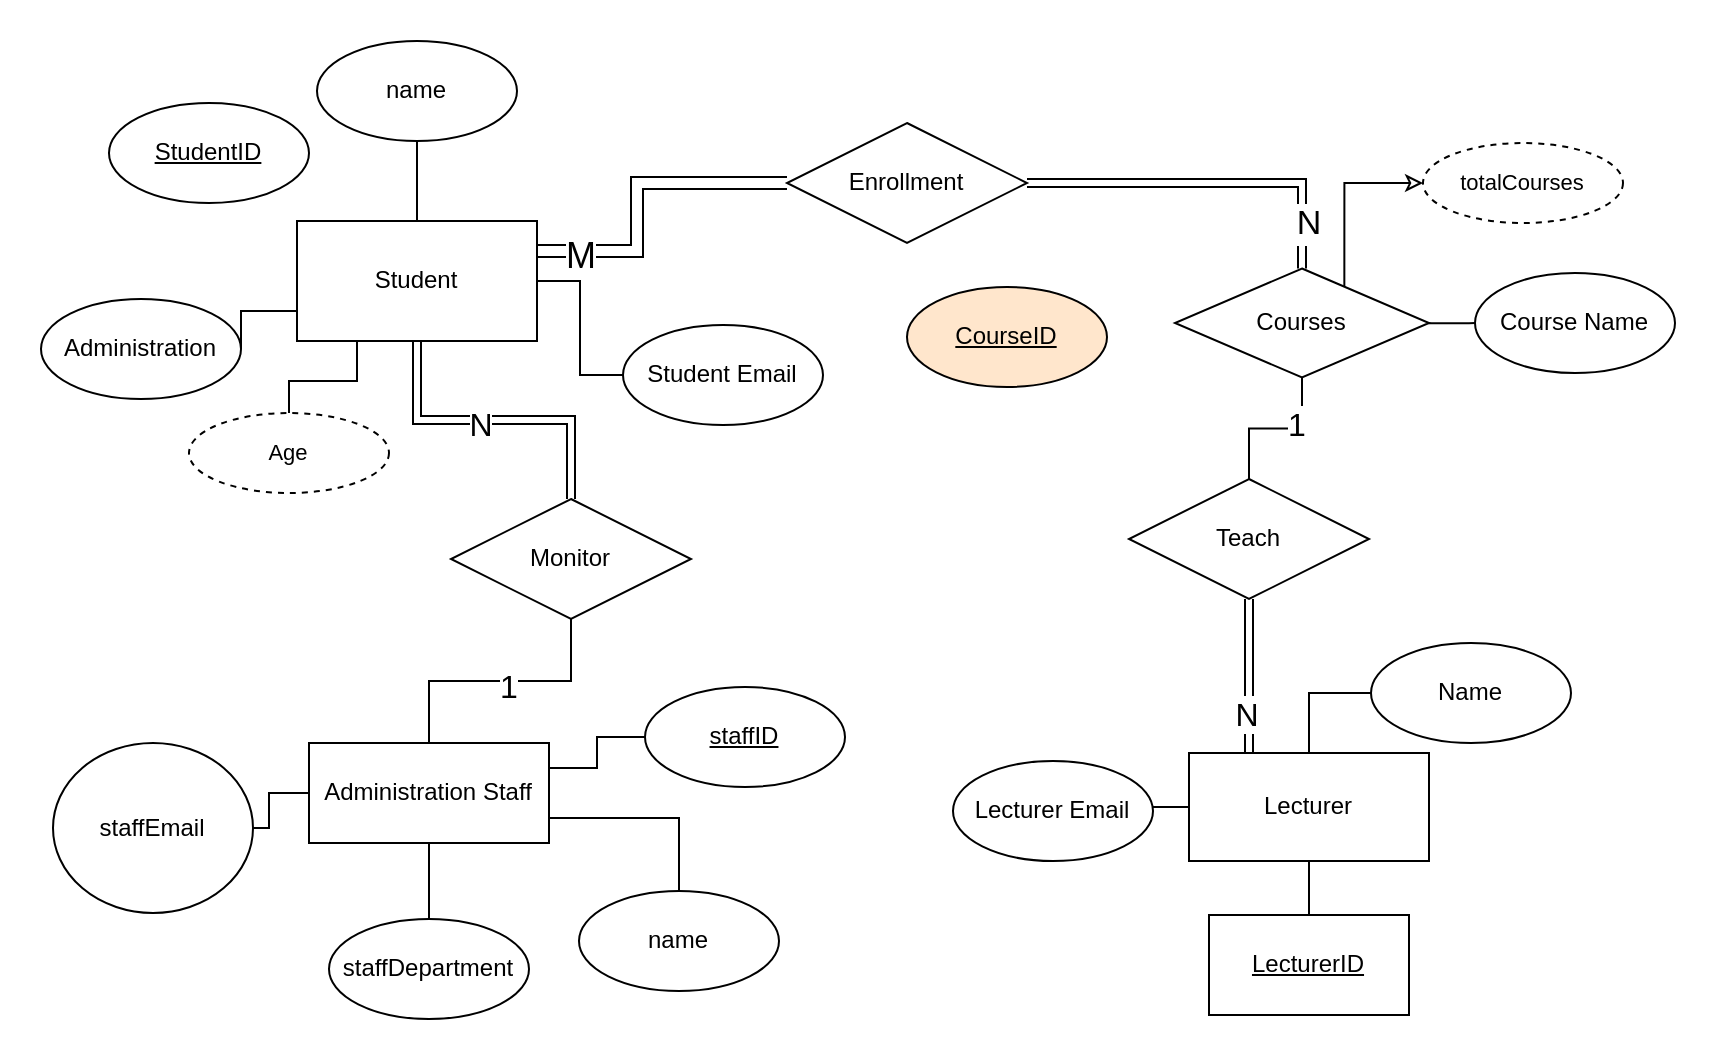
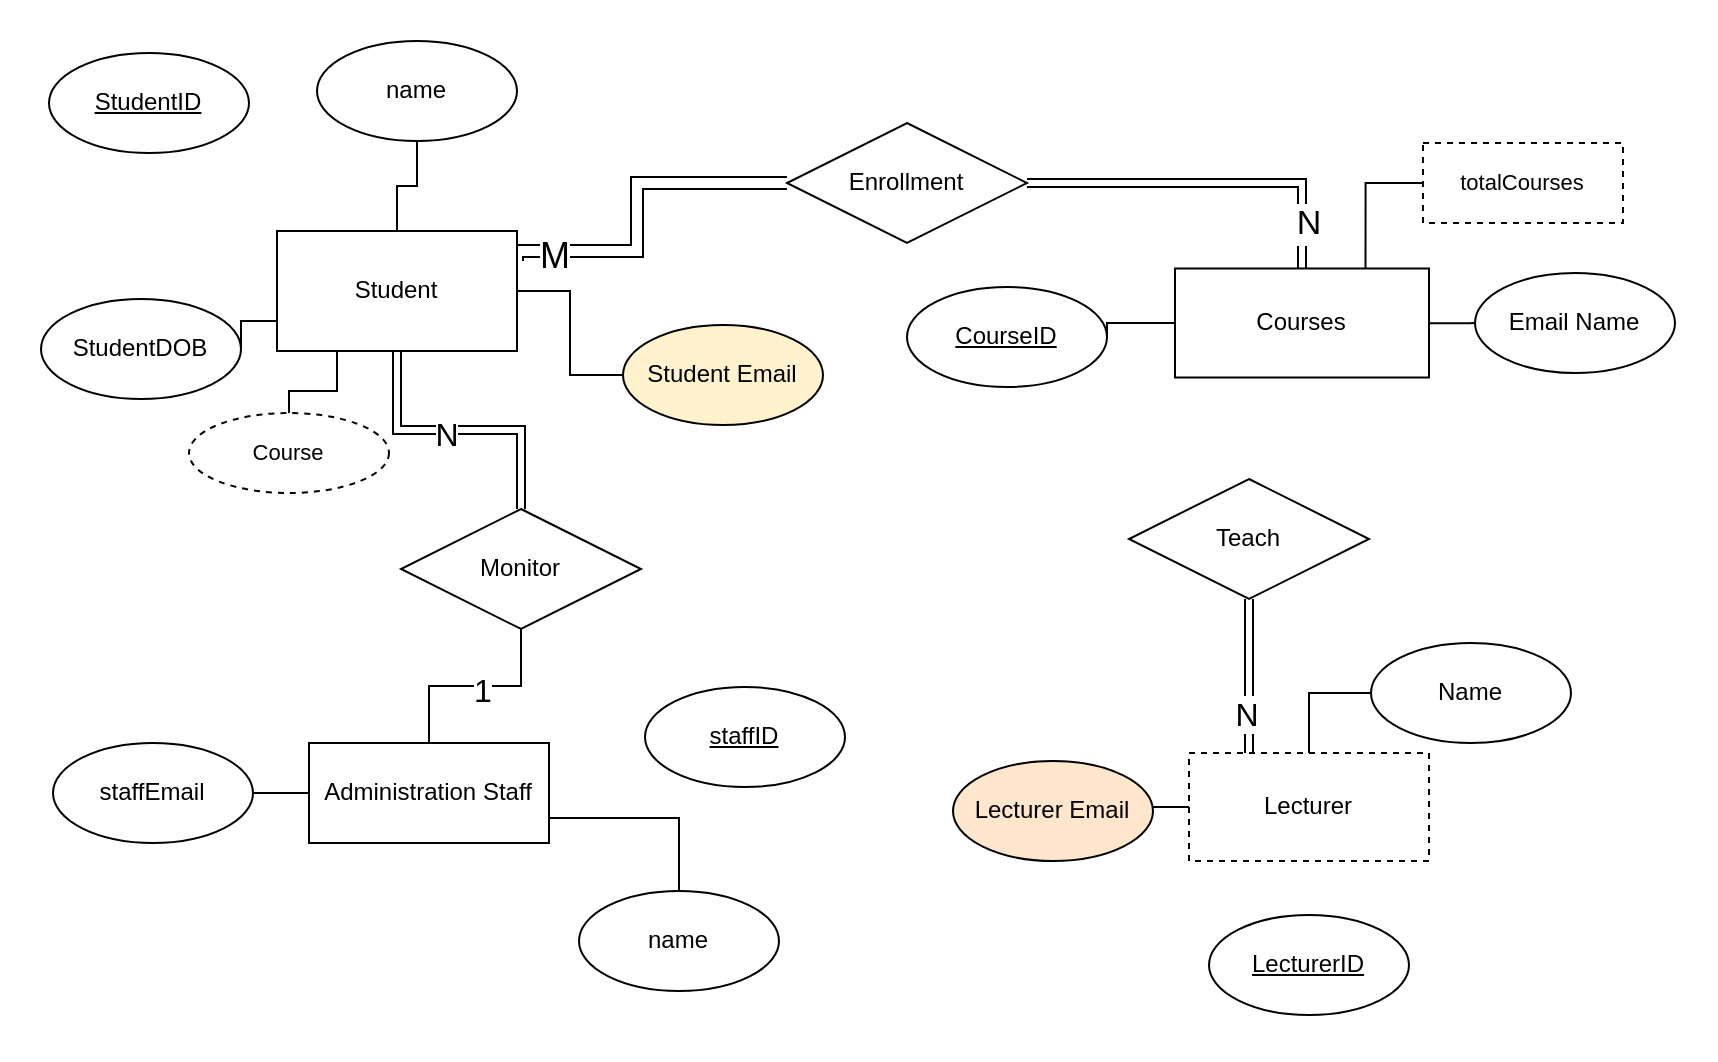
  <mxCell id="0" />
  <mxCell id="1" parent="0" />
  <mxCell id="2" style="edgeStyle=orthogonalEdgeStyle;rounded=0;orthogonalLoop=1;jettySize=auto;html=1;entryX=0;entryY=0.5;entryDx=0;entryDy=0;strokeColor=default;endArrow=none;endFill=0;" parent="1" source="7" target="31" edge="1"><mxGeometry relative="1" as="geometry" /></mxCell>
  <mxCell id="3" style="edgeStyle=orthogonalEdgeStyle;rounded=0;orthogonalLoop=1;jettySize=auto;html=1;entryX=0.5;entryY=1;entryDx=0;entryDy=0;endArrow=none;endFill=0;" parent="1" source="7" target="30" edge="1"><mxGeometry relative="1" as="geometry" /></mxCell>
  <mxCell id="4" style="edgeStyle=orthogonalEdgeStyle;rounded=0;orthogonalLoop=1;jettySize=auto;html=1;exitX=1;exitY=0.25;exitDx=0;exitDy=0;entryX=0;entryY=0.5;entryDx=0;entryDy=0;shape=link;width=6;fontSize=14;" parent="1" source="7" target="44" edge="1"><mxGeometry relative="1" as="geometry"><Array as="points"><mxPoint x="318" y="125" /><mxPoint x="318" y="91" /></Array></mxGeometry></mxCell>
  <mxCell id="5" value="M" style="edgeLabel;html=1;align=center;verticalAlign=middle;resizable=0;points=[];fontSize=18;" vertex="1" connectable="0" parent="4"><mxGeometry x="-0.731" y="-2" relative="1" as="geometry"><mxPoint as="offset" /></mxGeometry></mxCell>
  <mxCell id="6" style="edgeStyle=orthogonalEdgeStyle;shape=connector;rounded=0;orthogonalLoop=1;jettySize=auto;html=1;exitX=0.25;exitY=1;exitDx=0;exitDy=0;strokeColor=default;align=center;verticalAlign=middle;fontFamily=Helvetica;fontSize=11;fontColor=default;labelBackgroundColor=default;endArrow=none;endFill=0;" parent="1" source="7" target="47" edge="1"><mxGeometry relative="1" as="geometry" /></mxCell>
- <mxCell id="7" value="Student" style="rounded=0;whiteSpace=wrap;html=1;" parent="1" vertex="1"><mxGeometry x="148" y="110" width="120" height="60" as="geometry" /></mxCell>
- <mxCell id="8" value="" style="edgeStyle=orthogonalEdgeStyle;rounded=0;orthogonalLoop=1;jettySize=auto;html=1;endArrow=none;endFill=0;" parent="1" source="13" target="38" edge="1"><mxGeometry relative="1" as="geometry" /></mxCell>
+ <mxCell id="7" value="Student" style="rounded=0;whiteSpace=wrap;html=1;" parent="1" vertex="1"><mxGeometry x="138" y="115" width="120" height="60" as="geometry" /></mxCell>
  <mxCell id="9" value="" style="edgeStyle=orthogonalEdgeStyle;rounded=0;orthogonalLoop=1;jettySize=auto;html=1;endArrow=none;endFill=0;entryX=0;entryY=0.5;entryDx=0;entryDy=0;" parent="1" source="13" target="39" edge="1"><mxGeometry relative="1" as="geometry" /></mxCell>
  <mxCell id="10" value="" style="edgeStyle=orthogonalEdgeStyle;rounded=0;orthogonalLoop=1;jettySize=auto;html=1;endArrow=none;endFill=0;" parent="1" source="13" target="40" edge="1"><mxGeometry relative="1" as="geometry" /></mxCell>
  <mxCell id="11" style="edgeStyle=orthogonalEdgeStyle;rounded=0;orthogonalLoop=1;jettySize=auto;html=1;exitX=0.25;exitY=0;exitDx=0;exitDy=0;entryX=0.5;entryY=1;entryDx=0;entryDy=0;endArrow=none;endFill=0;shape=link;" parent="1" source="13" target="45" edge="1"><mxGeometry relative="1" as="geometry" /></mxCell>
  <mxCell id="12" value="&lt;font style=&quot;font-size: 16px;&quot;&gt;N&lt;/font&gt;" style="edgeLabel;html=1;align=center;verticalAlign=middle;resizable=0;points=[];" vertex="1" connectable="0" parent="11"><mxGeometry x="-0.471" y="2" relative="1" as="geometry"><mxPoint as="offset" /></mxGeometry></mxCell>
- <mxCell id="13" value="Lecturer" style="rounded=0;whiteSpace=wrap;html=1;" parent="1" vertex="1"><mxGeometry x="594" y="376" width="120" height="54" as="geometry" /></mxCell>
+ <mxCell id="13" value="Lecturer" style="rounded=0;whiteSpace=wrap;html=1;dashed=1;" parent="1" vertex="1"><mxGeometry x="594" y="376" width="120" height="54" as="geometry" /></mxCell>
+ <mxCell id="14" style="edgeStyle=orthogonalEdgeStyle;rounded=0;orthogonalLoop=1;jettySize=auto;html=1;exitX=0;exitY=0.5;exitDx=0;exitDy=0;entryX=1;entryY=0.5;entryDx=0;entryDy=0;endArrow=none;endFill=0;" parent="1" source="21" target="33" edge="1"><mxGeometry relative="1" as="geometry" /></mxCell>
  <mxCell id="15" value="" style="edgeStyle=orthogonalEdgeStyle;rounded=0;orthogonalLoop=1;jettySize=auto;html=1;endArrow=none;endFill=0;" parent="1" source="21" target="32" edge="1"><mxGeometry relative="1" as="geometry" /></mxCell>
  <mxCell id="16" style="edgeStyle=orthogonalEdgeStyle;rounded=0;orthogonalLoop=1;jettySize=auto;html=1;exitX=0.5;exitY=0;exitDx=0;exitDy=0;entryX=1;entryY=0.5;entryDx=0;entryDy=0;shape=link;" parent="1" source="21" target="44" edge="1"><mxGeometry relative="1" as="geometry" /></mxCell>
  <mxCell id="17" value="N" style="edgeLabel;html=1;align=center;verticalAlign=middle;resizable=0;points=[];fontSize=17;" vertex="1" connectable="0" parent="16"><mxGeometry x="-0.759" y="-2" relative="1" as="geometry"><mxPoint x="1" as="offset" /></mxGeometry></mxCell>
- <mxCell id="18" style="edgeStyle=orthogonalEdgeStyle;rounded=0;orthogonalLoop=1;jettySize=auto;html=1;entryX=0.5;entryY=0;entryDx=0;entryDy=0;endArrow=none;endFill=0;exitX=0.5;exitY=1;exitDx=0;exitDy=0;" parent="1" source="21" target="45" edge="1"><mxGeometry relative="1" as="geometry" /></mxCell>
- <mxCell id="19" value="&lt;font style=&quot;font-size: 16px;&quot;&gt;1&lt;/font&gt;" style="edgeLabel;html=1;align=center;verticalAlign=middle;resizable=0;points=[];" vertex="1" connectable="0" parent="18"><mxGeometry x="-0.266" y="-2" relative="1" as="geometry"><mxPoint as="offset" /></mxGeometry></mxCell>
- <mxCell id="20" style="edgeStyle=orthogonalEdgeStyle;rounded=0;orthogonalLoop=1;jettySize=auto;html=1;exitX=0.75;exitY=0;exitDx=0;exitDy=0;entryX=0;entryY=0.5;entryDx=0;entryDy=0;endArrow=classic;endFill=0;" edge="1" parent="1" source="21" target="49"><mxGeometry relative="1" as="geometry"><mxPoint x="689" y="88" as="targetPoint" /></mxGeometry></mxCell>
- <mxCell id="21" value="Courses" style="rhombus;whiteSpace=wrap;html=1;" parent="1" vertex="1"><mxGeometry x="587" y="133.75" width="127" height="54.5" as="geometry" /></mxCell>
+ <mxCell id="20" style="edgeStyle=orthogonalEdgeStyle;rounded=0;orthogonalLoop=1;jettySize=auto;html=1;exitX=0.75;exitY=0;exitDx=0;exitDy=0;entryX=0;entryY=0.5;entryDx=0;entryDy=0;endArrow=none;endFill=0;" edge="1" parent="1" source="21" target="49"><mxGeometry relative="1" as="geometry"><mxPoint x="689" y="88" as="targetPoint" /></mxGeometry></mxCell>
+ <mxCell id="21" value="Courses" style="rounded=0;whiteSpace=wrap;html=1;" parent="1" vertex="1"><mxGeometry x="587" y="133.75" width="127" height="54.5" as="geometry" /></mxCell>
  <mxCell id="22" style="edgeStyle=orthogonalEdgeStyle;rounded=0;orthogonalLoop=1;jettySize=auto;html=1;entryX=1;entryY=0.5;entryDx=0;entryDy=0;endArrow=none;endFill=0;" parent="1" source="28" target="34" edge="1"><mxGeometry relative="1" as="geometry" /></mxCell>
- <mxCell id="23" style="edgeStyle=orthogonalEdgeStyle;rounded=0;orthogonalLoop=1;jettySize=auto;html=1;entryX=0.5;entryY=0;entryDx=0;entryDy=0;endArrow=none;endFill=0;" parent="1" source="28" target="36" edge="1"><mxGeometry relative="1" as="geometry" /></mxCell>
  <mxCell id="24" value="" style="edgeStyle=orthogonalEdgeStyle;rounded=0;orthogonalLoop=1;jettySize=auto;html=1;endArrow=none;endFill=0;exitX=1;exitY=0.75;exitDx=0;exitDy=0;" parent="1" source="28" target="35" edge="1"><mxGeometry relative="1" as="geometry" /></mxCell>
- <mxCell id="25" value="" style="edgeStyle=orthogonalEdgeStyle;rounded=0;orthogonalLoop=1;jettySize=auto;html=1;endArrow=none;endFill=0;exitX=1;exitY=0.25;exitDx=0;exitDy=0;" parent="1" source="28" target="37" edge="1"><mxGeometry relative="1" as="geometry" /></mxCell>
  <mxCell id="26" style="edgeStyle=orthogonalEdgeStyle;rounded=0;orthogonalLoop=1;jettySize=auto;html=1;entryX=0.5;entryY=1;entryDx=0;entryDy=0;endArrow=none;endFill=0;" parent="1" source="28" target="43" edge="1"><mxGeometry relative="1" as="geometry" /></mxCell>
  <mxCell id="27" value="&lt;font style=&quot;font-size: 16px;&quot;&gt;1&lt;/font&gt;" style="edgeLabel;html=1;align=center;verticalAlign=middle;resizable=0;points=[];" vertex="1" connectable="0" parent="26"><mxGeometry x="0.039" y="-1" relative="1" as="geometry"><mxPoint x="1" y="1" as="offset" /></mxGeometry></mxCell>
  <mxCell id="28" value="Administration Staff" style="rounded=0;whiteSpace=wrap;html=1;" parent="1" vertex="1"><mxGeometry x="154" y="371" width="120" height="50" as="geometry" /></mxCell>
- <mxCell id="29" value="&lt;u&gt;StudentID&lt;/u&gt;" style="ellipse;whiteSpace=wrap;html=1;" parent="1" vertex="1"><mxGeometry x="54" y="51" width="100" height="50" as="geometry" /></mxCell>
+ <mxCell id="29" value="&lt;u&gt;StudentID&lt;/u&gt;" style="ellipse;whiteSpace=wrap;html=1;" parent="1" vertex="1"><mxGeometry x="24" y="26" width="100" height="50" as="geometry" /></mxCell>
  <mxCell id="30" value="name" style="ellipse;whiteSpace=wrap;html=1;" parent="1" vertex="1"><mxGeometry x="158" y="20" width="100" height="50" as="geometry" /></mxCell>
- <mxCell id="31" value="Student Email" style="ellipse;whiteSpace=wrap;html=1;" parent="1" vertex="1"><mxGeometry x="311" y="162" width="100" height="50" as="geometry" /></mxCell>
- <mxCell id="32" value="Course Name" style="ellipse;whiteSpace=wrap;html=1;" parent="1" vertex="1"><mxGeometry x="737" y="136" width="100" height="50" as="geometry" /></mxCell>
- <mxCell id="33" value="&lt;u&gt;CourseID&lt;/u&gt;" style="ellipse;whiteSpace=wrap;html=1;fillColor=#ffe6cc;" parent="1" vertex="1"><mxGeometry x="453" y="143" width="100" height="50" as="geometry" /></mxCell>
- <mxCell id="34" value="staffEmail" style="ellipse;whiteSpace=wrap;html=1;" parent="1" vertex="1"><mxGeometry x="26" y="371" width="100" height="85" as="geometry" /></mxCell>
+ <mxCell id="31" value="Student Email" style="ellipse;whiteSpace=wrap;html=1;fillColor=#fff2cc;" parent="1" vertex="1"><mxGeometry x="311" y="162" width="100" height="50" as="geometry" /></mxCell>
+ <mxCell id="32" value="Email Name" style="ellipse;whiteSpace=wrap;html=1;" parent="1" vertex="1"><mxGeometry x="737" y="136" width="100" height="50" as="geometry" /></mxCell>
+ <mxCell id="33" value="&lt;u&gt;CourseID&lt;/u&gt;" style="ellipse;whiteSpace=wrap;html=1;" parent="1" vertex="1"><mxGeometry x="453" y="143" width="100" height="50" as="geometry" /></mxCell>
+ <mxCell id="34" value="staffEmail" style="ellipse;whiteSpace=wrap;html=1;" parent="1" vertex="1"><mxGeometry x="26" y="371" width="100" height="50" as="geometry" /></mxCell>
  <mxCell id="35" value="name" style="ellipse;whiteSpace=wrap;html=1;" parent="1" vertex="1"><mxGeometry x="289" y="445" width="100" height="50" as="geometry" /></mxCell>
- <mxCell id="36" value="staffDepartment" style="ellipse;whiteSpace=wrap;html=1;" parent="1" vertex="1"><mxGeometry x="164" y="459" width="100" height="50" as="geometry" /></mxCell>
  <mxCell id="37" value="&lt;u&gt;staffID&lt;/u&gt;" style="ellipse;whiteSpace=wrap;html=1;" parent="1" vertex="1"><mxGeometry x="322" y="343" width="100" height="50" as="geometry" /></mxCell>
- <mxCell id="38" value="&lt;u&gt;LecturerID&lt;/u&gt;" style="whiteSpace=wrap;html=1;rounded=0;" parent="1" vertex="1"><mxGeometry x="604" y="457" width="100" height="50" as="geometry" /></mxCell>
+ <mxCell id="38" value="&lt;u&gt;LecturerID&lt;/u&gt;" style="ellipse;whiteSpace=wrap;html=1;" parent="1" vertex="1"><mxGeometry x="604" y="457" width="100" height="50" as="geometry" /></mxCell>
  <mxCell id="39" value="Name" style="ellipse;whiteSpace=wrap;html=1;" parent="1" vertex="1"><mxGeometry x="685" y="321" width="100" height="50" as="geometry" /></mxCell>
- <mxCell id="40" value="Lecturer Email" style="ellipse;whiteSpace=wrap;html=1;" parent="1" vertex="1"><mxGeometry x="476" y="380" width="100" height="50" as="geometry" /></mxCell>
+ <mxCell id="40" value="Lecturer Email" style="ellipse;whiteSpace=wrap;html=1;fillColor=#ffe6cc;" parent="1" vertex="1"><mxGeometry x="476" y="380" width="100" height="50" as="geometry" /></mxCell>
  <mxCell id="41" style="edgeStyle=orthogonalEdgeStyle;rounded=0;orthogonalLoop=1;jettySize=auto;html=1;entryX=0.5;entryY=1;entryDx=0;entryDy=0;shape=link;" parent="1" source="43" target="7" edge="1"><mxGeometry relative="1" as="geometry" /></mxCell>
  <mxCell id="42" value="&lt;font style=&quot;font-size: 16px;&quot;&gt;N&lt;/font&gt;" style="edgeLabel;html=1;align=center;verticalAlign=middle;resizable=0;points=[];" vertex="1" connectable="0" parent="41"><mxGeometry x="0.088" y="2" relative="1" as="geometry"><mxPoint as="offset" /></mxGeometry></mxCell>
- <mxCell id="43" value="Monitor" style="shape=rhombus;perimeter=rhombusPerimeter;whiteSpace=wrap;html=1;align=center;" parent="1" vertex="1"><mxGeometry x="225" y="249" width="120" height="60" as="geometry" /></mxCell>
+ <mxCell id="43" value="Monitor" style="shape=rhombus;perimeter=rhombusPerimeter;whiteSpace=wrap;html=1;align=center;" parent="1" vertex="1"><mxGeometry x="200" y="254" width="120" height="60" as="geometry" /></mxCell>
  <mxCell id="44" value="Enrollment" style="shape=rhombus;perimeter=rhombusPerimeter;whiteSpace=wrap;html=1;align=center;" parent="1" vertex="1"><mxGeometry x="393" y="61" width="120" height="60" as="geometry" /></mxCell>
  <mxCell id="45" value="Teach" style="shape=rhombus;perimeter=rhombusPerimeter;whiteSpace=wrap;html=1;align=center;" parent="1" vertex="1"><mxGeometry x="564" y="239" width="120" height="60" as="geometry" /></mxCell>
- <mxCell id="46" value="Administration" style="ellipse;whiteSpace=wrap;html=1;" parent="1" vertex="1"><mxGeometry x="20" y="149" width="100" height="50" as="geometry" /></mxCell>
- <mxCell id="47" value="Age" style="ellipse;whiteSpace=wrap;html=1;align=center;dashed=1;fontFamily=Helvetica;fontSize=11;fontColor=default;labelBackgroundColor=default;" parent="1" vertex="1"><mxGeometry x="94" y="206" width="100" height="40" as="geometry" /></mxCell>
+ <mxCell id="46" value="StudentDOB" style="ellipse;whiteSpace=wrap;html=1;" parent="1" vertex="1"><mxGeometry x="20" y="149" width="100" height="50" as="geometry" /></mxCell>
+ <mxCell id="47" value="Course" style="ellipse;whiteSpace=wrap;html=1;align=center;dashed=1;fontFamily=Helvetica;fontSize=11;fontColor=default;labelBackgroundColor=default;" parent="1" vertex="1"><mxGeometry x="94" y="206" width="100" height="40" as="geometry" /></mxCell>
  <mxCell id="48" style="edgeStyle=orthogonalEdgeStyle;shape=connector;rounded=0;orthogonalLoop=1;jettySize=auto;html=1;exitX=0;exitY=0.75;exitDx=0;exitDy=0;entryX=1;entryY=0.5;entryDx=0;entryDy=0;strokeColor=default;align=center;verticalAlign=middle;fontFamily=Helvetica;fontSize=11;fontColor=default;labelBackgroundColor=default;endArrow=none;endFill=0;" parent="1" source="7" target="46" edge="1"><mxGeometry relative="1" as="geometry" /></mxCell>
- <mxCell id="49" value="totalCourses" style="ellipse;whiteSpace=wrap;html=1;align=center;dashed=1;fontFamily=Helvetica;fontSize=11;fontColor=default;labelBackgroundColor=default;" vertex="1" parent="1"><mxGeometry x="711" y="71" width="100" height="40" as="geometry" /></mxCell>
+ <mxCell id="49" value="totalCourses" style="whiteSpace=wrap;html=1;align=center;dashed=1;fontFamily=Helvetica;fontSize=11;fontColor=default;labelBackgroundColor=default;rounded=0;" vertex="1" parent="1"><mxGeometry x="711" y="71" width="100" height="40" as="geometry" /></mxCell>
